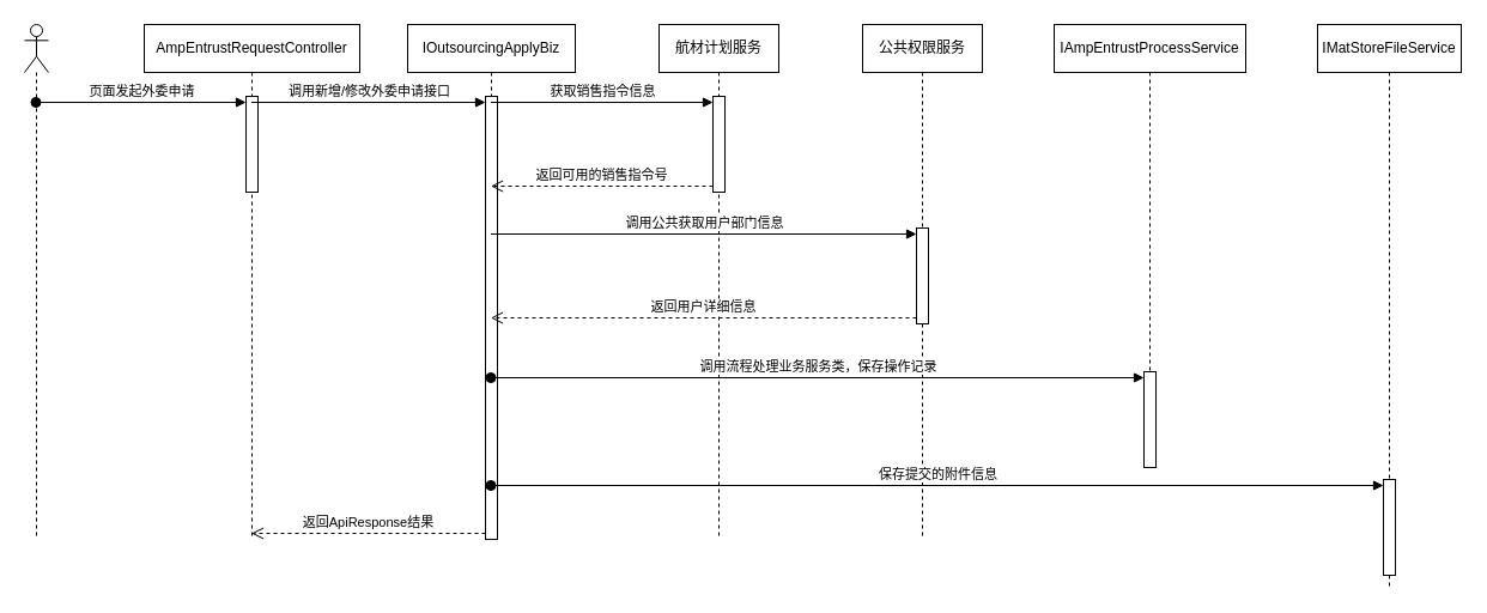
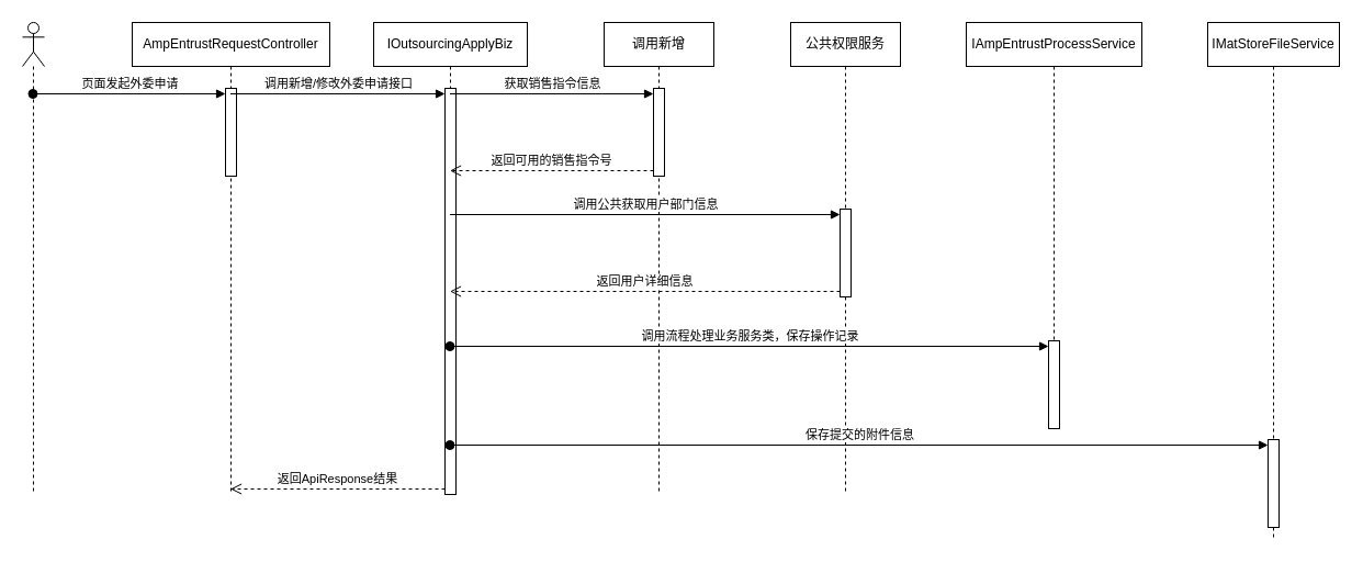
  <mxCell id="0" />
  <mxCell id="1" parent="0" />
  <mxCell id="2" value="" style="shape=umlLifeline;perimeter=lifelinePerimeter;whiteSpace=wrap;html=1;container=1;dropTarget=0;collapsible=0;recursiveResize=0;outlineConnect=0;portConstraint=eastwest;newEdgeStyle={&quot;curved&quot;:0,&quot;rounded&quot;:0};participant=umlActor;" vertex="1" parent="1"><mxGeometry x="20" y="20" width="20" height="430" as="geometry" /></mxCell>
  <mxCell id="3" value="&lt;span style=&quot;font-size: 12px;&quot;&gt;AmpEntrustRequestController&lt;/span&gt;" style="shape=umlLifeline;perimeter=lifelinePerimeter;whiteSpace=wrap;html=1;container=1;dropTarget=0;collapsible=0;recursiveResize=0;outlineConnect=0;portConstraint=eastwest;newEdgeStyle={&quot;curved&quot;:0,&quot;rounded&quot;:0};" vertex="1" parent="1"><mxGeometry x="120" y="20" width="180" height="430" as="geometry" /></mxCell>
  <mxCell id="4" value="" style="html=1;points=[[0,0,0,0,5],[0,1,0,0,-5],[1,0,0,0,5],[1,1,0,0,-5]];perimeter=orthogonalPerimeter;outlineConnect=0;targetShapes=umlLifeline;portConstraint=eastwest;newEdgeStyle={&quot;curved&quot;:0,&quot;rounded&quot;:0};" vertex="1" parent="3"><mxGeometry x="85" y="60" width="10" height="80" as="geometry" /></mxCell>
  <mxCell id="5" value="页面发起外委申请" style="html=1;verticalAlign=bottom;startArrow=oval;endArrow=block;startSize=8;curved=0;rounded=0;entryX=0;entryY=0;entryDx=0;entryDy=5;" edge="1" target="4" parent="1" source="2"><mxGeometry x="0.003" relative="1" as="geometry"><mxPoint x="60" y="85" as="sourcePoint" /><mxPoint as="offset" /></mxGeometry></mxCell>
  <mxCell id="6" value="IOutsourcingApplyBiz" style="shape=umlLifeline;perimeter=lifelinePerimeter;whiteSpace=wrap;html=1;container=1;dropTarget=0;collapsible=0;recursiveResize=0;outlineConnect=0;portConstraint=eastwest;newEdgeStyle={&quot;curved&quot;:0,&quot;rounded&quot;:0};" vertex="1" parent="1"><mxGeometry x="340" y="20" width="140" height="430" as="geometry" /></mxCell>
  <mxCell id="7" value="" style="html=1;points=[[0,0,0,0,5],[0,1,0,0,-5],[1,0,0,0,5],[1,1,0,0,-5]];perimeter=orthogonalPerimeter;outlineConnect=0;targetShapes=umlLifeline;portConstraint=eastwest;newEdgeStyle={&quot;curved&quot;:0,&quot;rounded&quot;:0};" vertex="1" parent="6"><mxGeometry x="65" y="60" width="10" height="370" as="geometry" /></mxCell>
  <mxCell id="8" value="调用新增/修改外委申请接口" style="html=1;verticalAlign=bottom;endArrow=block;curved=0;rounded=0;entryX=0;entryY=0;entryDx=0;entryDy=5;" edge="1" target="7" parent="1" source="3"><mxGeometry relative="1" as="geometry"><mxPoint x="335" y="85" as="sourcePoint" /></mxGeometry></mxCell>
  <mxCell id="9" value="返回ApiResponse结果" style="html=1;verticalAlign=bottom;endArrow=open;dashed=1;endSize=8;curved=0;rounded=0;exitX=0;exitY=1;exitDx=0;exitDy=-5;" edge="1" source="7" parent="1" target="3"><mxGeometry relative="1" as="geometry"><mxPoint x="335" y="155" as="targetPoint" /><mxPoint as="offset" /></mxGeometry></mxCell>
- <mxCell id="10" value="航材计划服务" style="shape=umlLifeline;perimeter=lifelinePerimeter;whiteSpace=wrap;html=1;container=1;dropTarget=0;collapsible=0;recursiveResize=0;outlineConnect=0;portConstraint=eastwest;newEdgeStyle={&quot;curved&quot;:0,&quot;rounded&quot;:0};" vertex="1" parent="1"><mxGeometry x="550" y="20" width="100" height="430" as="geometry" /></mxCell>
+ <mxCell id="10" value="调用新增" style="shape=umlLifeline;perimeter=lifelinePerimeter;whiteSpace=wrap;html=1;container=1;dropTarget=0;collapsible=0;recursiveResize=0;outlineConnect=0;portConstraint=eastwest;newEdgeStyle={&quot;curved&quot;:0,&quot;rounded&quot;:0};" vertex="1" parent="1"><mxGeometry x="550" y="20" width="100" height="430" as="geometry" /></mxCell>
  <mxCell id="11" value="" style="html=1;points=[[0,0,0,0,5],[0,1,0,0,-5],[1,0,0,0,5],[1,1,0,0,-5]];perimeter=orthogonalPerimeter;outlineConnect=0;targetShapes=umlLifeline;portConstraint=eastwest;newEdgeStyle={&quot;curved&quot;:0,&quot;rounded&quot;:0};" vertex="1" parent="10"><mxGeometry x="45" y="60" width="10" height="80" as="geometry" /></mxCell>
  <mxCell id="12" value="获取销售指令信息" style="html=1;verticalAlign=bottom;endArrow=block;curved=0;rounded=0;entryX=0;entryY=0;entryDx=0;entryDy=5;" edge="1" target="11" parent="1" source="6"><mxGeometry relative="1" as="geometry"><mxPoint x="525" y="85" as="sourcePoint" /><mxPoint as="offset" /></mxGeometry></mxCell>
  <mxCell id="13" value="返回可用的销售指令号" style="html=1;verticalAlign=bottom;endArrow=open;dashed=1;endSize=8;curved=0;rounded=0;exitX=0;exitY=1;exitDx=0;exitDy=-5;" edge="1" source="11" parent="1" target="6"><mxGeometry relative="1" as="geometry"><mxPoint x="525" y="155" as="targetPoint" /></mxGeometry></mxCell>
  <mxCell id="14" value="公共权限服务" style="shape=umlLifeline;whiteSpace=wrap;html=1;container=1;dropTarget=0;collapsible=0;recursiveResize=0;outlineConnect=0;portConstraint=eastwest;newEdgeStyle={&quot;curved&quot;:0,&quot;rounded&quot;:0};points=[[0,0,0,0,5],[0,1,0,0,-5],[1,0,0,0,5],[1,1,0,0,-5]];perimeter=rectanglePerimeter;targetShapes=umlLifeline;participant=label;" vertex="1" parent="1"><mxGeometry x="720" y="20" width="100" height="430" as="geometry" /></mxCell>
  <mxCell id="15" value="" style="html=1;points=[[0,0,0,0,5],[0,1,0,0,-5],[1,0,0,0,5],[1,1,0,0,-5]];perimeter=orthogonalPerimeter;outlineConnect=0;targetShapes=umlLifeline;portConstraint=eastwest;newEdgeStyle={&quot;curved&quot;:0,&quot;rounded&quot;:0};" vertex="1" parent="14"><mxGeometry x="45" y="170" width="10" height="80" as="geometry" /></mxCell>
  <mxCell id="16" value="调用公共获取用户部门信息" style="html=1;verticalAlign=bottom;endArrow=block;curved=0;rounded=0;entryX=0;entryY=0;entryDx=0;entryDy=5;" edge="1" target="15" parent="1" source="6"><mxGeometry x="0.001" relative="1" as="geometry"><mxPoint x="695" y="195" as="sourcePoint" /><mxPoint as="offset" /></mxGeometry></mxCell>
  <mxCell id="17" value="返回用户详细信息" style="html=1;verticalAlign=bottom;endArrow=open;dashed=1;endSize=8;curved=0;rounded=0;exitX=0;exitY=1;exitDx=0;exitDy=-5;" edge="1" source="15" parent="1" target="6"><mxGeometry relative="1" as="geometry"><mxPoint x="695" y="265" as="targetPoint" /></mxGeometry></mxCell>
  <mxCell id="18" value="IAmpEntrustProcessService" style="shape=umlLifeline;perimeter=lifelinePerimeter;whiteSpace=wrap;html=1;container=1;dropTarget=0;collapsible=0;recursiveResize=0;outlineConnect=0;portConstraint=eastwest;newEdgeStyle={&quot;curved&quot;:0,&quot;rounded&quot;:0};" vertex="1" parent="1"><mxGeometry x="880" y="20" width="160" height="370" as="geometry" /></mxCell>
  <mxCell id="19" value="" style="html=1;points=[[0,0,0,0,5],[0,1,0,0,-5],[1,0,0,0,5],[1,1,0,0,-5]];perimeter=orthogonalPerimeter;outlineConnect=0;targetShapes=umlLifeline;portConstraint=eastwest;newEdgeStyle={&quot;curved&quot;:0,&quot;rounded&quot;:0};" vertex="1" parent="18"><mxGeometry x="75" y="290" width="10" height="80" as="geometry" /></mxCell>
  <mxCell id="20" value="调用流程处理业务服务类，保存操作记录" style="html=1;verticalAlign=bottom;startArrow=oval;endArrow=block;startSize=8;curved=0;rounded=0;entryX=0;entryY=0;entryDx=0;entryDy=5;" edge="1" target="19" parent="1" source="6"><mxGeometry x="0.001" relative="1" as="geometry"><mxPoint x="885" y="315" as="sourcePoint" /><mxPoint as="offset" /></mxGeometry></mxCell>
  <mxCell id="21" value="IMatStoreFileService" style="shape=umlLifeline;perimeter=lifelinePerimeter;whiteSpace=wrap;html=1;container=1;dropTarget=0;collapsible=0;recursiveResize=0;outlineConnect=0;portConstraint=eastwest;newEdgeStyle={&quot;curved&quot;:0,&quot;rounded&quot;:0};" vertex="1" parent="1"><mxGeometry x="1100" y="20" width="120" height="470" as="geometry" /></mxCell>
  <mxCell id="22" value="" style="html=1;points=[[0,0,0,0,5],[0,1,0,0,-5],[1,0,0,0,5],[1,1,0,0,-5]];perimeter=orthogonalPerimeter;outlineConnect=0;targetShapes=umlLifeline;portConstraint=eastwest;newEdgeStyle={&quot;curved&quot;:0,&quot;rounded&quot;:0};" vertex="1" parent="21"><mxGeometry x="55" y="380" width="10" height="80" as="geometry" /></mxCell>
  <mxCell id="23" value="保存提交的附件信息" style="html=1;verticalAlign=bottom;startArrow=oval;endArrow=block;startSize=8;curved=0;rounded=0;entryX=0;entryY=0;entryDx=0;entryDy=5;" edge="1" target="22" parent="1" source="6"><mxGeometry x="0.001" relative="1" as="geometry"><mxPoint x="1085" y="405" as="sourcePoint" /><mxPoint as="offset" /></mxGeometry></mxCell>
